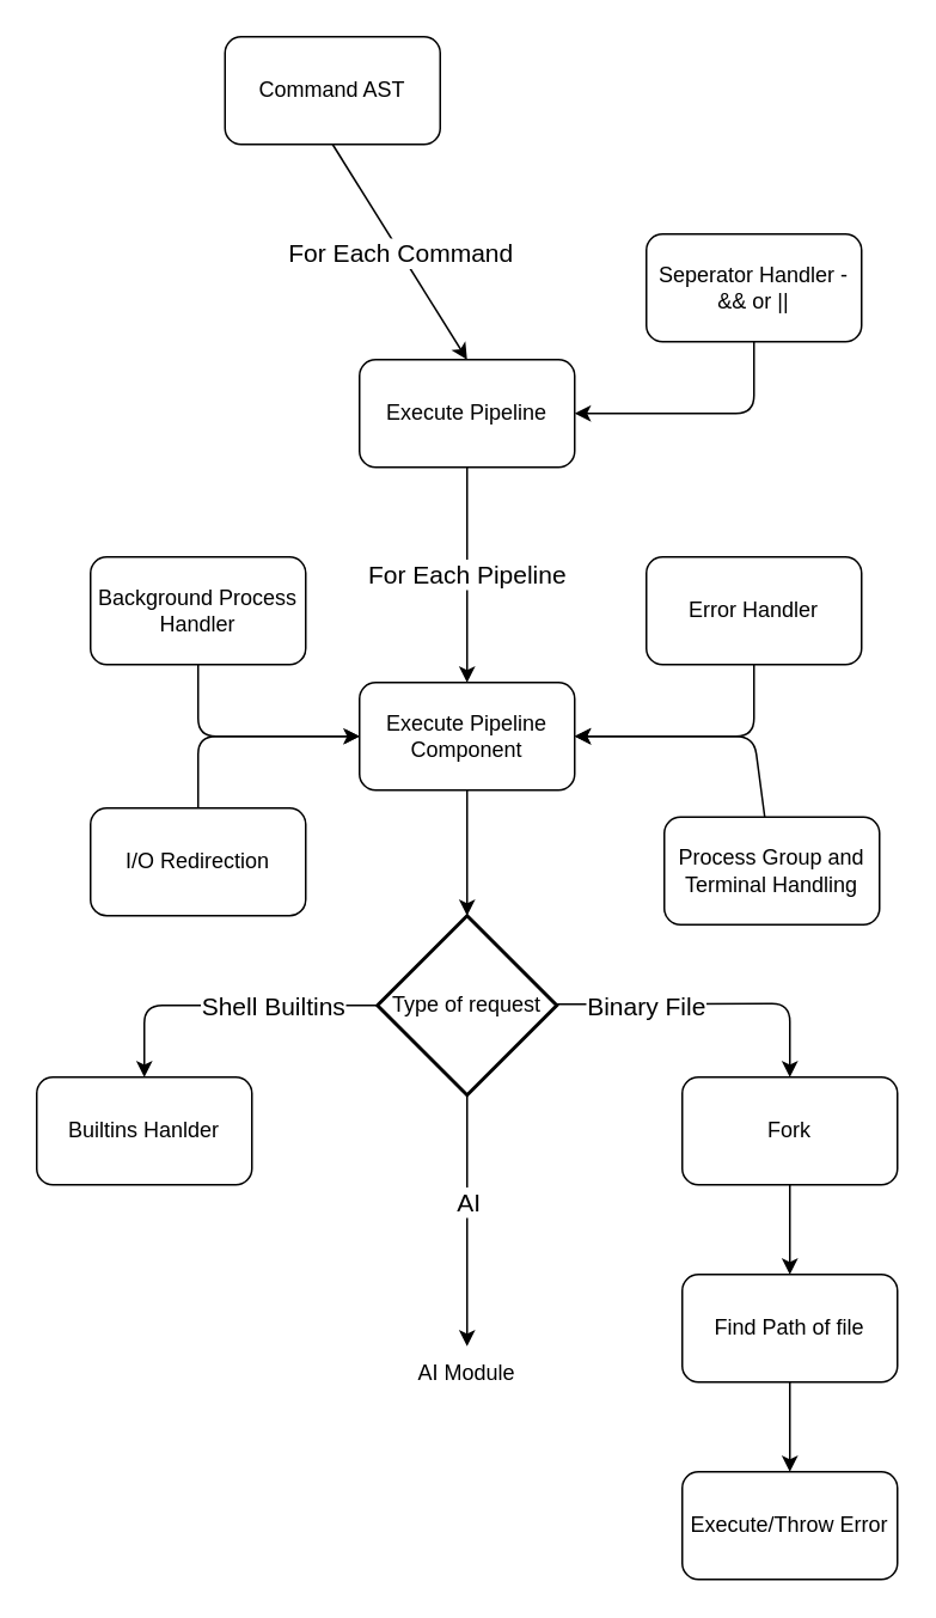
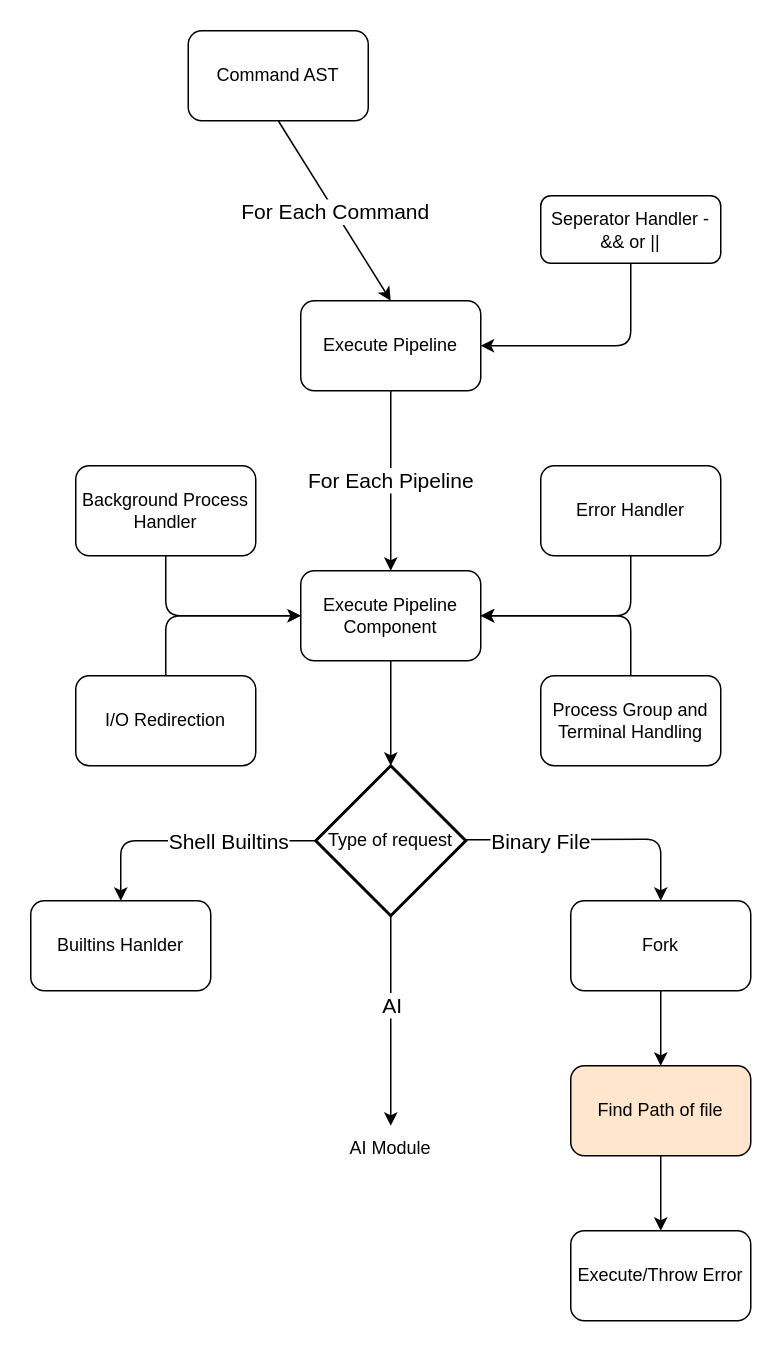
  <mxCell id="0" />
  <mxCell id="1" parent="0" />
  <mxCell id="2" value="Command AST" style="rounded=1;whiteSpace=wrap;html=1;" vertex="1" parent="1"><mxGeometry x="125" y="20" width="120" height="60" as="geometry" /></mxCell>
  <mxCell id="3" value="" style="endArrow=classic;html=1;exitX=0.5;exitY=1;exitDx=0;exitDy=0;" edge="1" parent="1" source="2"><mxGeometry relative="1" as="geometry"><mxPoint x="130" y="250" as="sourcePoint" /><mxPoint x="260" y="200" as="targetPoint" /></mxGeometry></mxCell>
  <mxCell id="4" value="&lt;font style=&quot;font-size: 14px;&quot;&gt;For Each Command&lt;/font&gt;" style="edgeLabel;resizable=0;html=1;;align=center;verticalAlign=middle;" connectable="0" vertex="1" parent="3"><mxGeometry relative="1" as="geometry" /></mxCell>
  <mxCell id="5" value="Execute Pipeline" style="rounded=1;whiteSpace=wrap;html=1;" vertex="1" parent="1"><mxGeometry x="200" y="200" width="120" height="60" as="geometry" /></mxCell>
  <mxCell id="6" style="edgeStyle=none;html=1;entryX=1;entryY=0.5;entryDx=0;entryDy=0;" edge="1" parent="1" source="7" target="5"><mxGeometry relative="1" as="geometry"><Array as="points"><mxPoint x="420" y="230" /></Array></mxGeometry></mxCell>
- <mxCell id="7" value="Seperator Handler - &amp;amp;&amp;amp; or ||" style="rounded=1;whiteSpace=wrap;html=1;" vertex="1" parent="1"><mxGeometry x="360" y="130" width="120" height="60" as="geometry" /></mxCell>
+ <mxCell id="7" value="Seperator Handler - &amp;amp;&amp;amp; or ||" style="rounded=1;whiteSpace=wrap;html=1;" vertex="1" parent="1"><mxGeometry x="360" y="130" width="120" height="45" as="geometry" /></mxCell>
  <mxCell id="8" style="edgeStyle=none;html=1;" edge="1" parent="1" source="9" target="19"><mxGeometry relative="1" as="geometry"><mxPoint x="260" y="630" as="targetPoint" /></mxGeometry></mxCell>
  <mxCell id="9" value="Execute Pipeline Component" style="rounded=1;whiteSpace=wrap;html=1;" vertex="1" parent="1"><mxGeometry x="200" y="380" width="120" height="60" as="geometry" /></mxCell>
  <mxCell id="10" value="&lt;font style=&quot;font-size: 14px;&quot;&gt;For Each Pipeline&lt;/font&gt;" style="endArrow=classic;html=1;exitX=0.5;exitY=1;exitDx=0;exitDy=0;entryX=0.5;entryY=0;entryDx=0;entryDy=0;" edge="1" parent="1" source="5" target="9"><mxGeometry relative="1" as="geometry"><mxPoint x="170" y="230" as="sourcePoint" /><mxPoint x="350" y="310" as="targetPoint" /></mxGeometry></mxCell>
  <mxCell id="11" style="edgeStyle=none;html=1;entryX=1;entryY=0.5;entryDx=0;entryDy=0;" edge="1" parent="1" source="12" target="9"><mxGeometry relative="1" as="geometry"><Array as="points"><mxPoint x="420" y="410" /></Array></mxGeometry></mxCell>
  <mxCell id="12" value="Error Handler" style="rounded=1;whiteSpace=wrap;html=1;" vertex="1" parent="1"><mxGeometry x="360" y="310" width="120" height="60" as="geometry" /></mxCell>
  <mxCell id="13" style="edgeStyle=none;html=1;entryX=0;entryY=0.5;entryDx=0;entryDy=0;endArrow=open;" edge="1" parent="1" source="14" target="9"><mxGeometry relative="1" as="geometry"><Array as="points"><mxPoint x="110" y="410" /></Array></mxGeometry></mxCell>
  <mxCell id="14" value="Background Process Handler" style="rounded=1;whiteSpace=wrap;html=1;" vertex="1" parent="1"><mxGeometry x="50" y="310" width="120" height="60" as="geometry" /></mxCell>
  <mxCell id="15" style="edgeStyle=none;html=1;entryX=0;entryY=0.5;entryDx=0;entryDy=0;" edge="1" parent="1" source="16" target="9"><mxGeometry relative="1" as="geometry"><Array as="points"><mxPoint x="110" y="410" /></Array></mxGeometry></mxCell>
  <mxCell id="16" value="I/O Redirection" style="rounded=1;whiteSpace=wrap;html=1;" vertex="1" parent="1"><mxGeometry x="50" y="450" width="120" height="60" as="geometry" /></mxCell>
  <mxCell id="17" style="edgeStyle=none;html=1;entryX=1;entryY=0.5;entryDx=0;entryDy=0;" edge="1" parent="1" source="18" target="9"><mxGeometry relative="1" as="geometry"><Array as="points"><mxPoint x="420" y="410" /></Array></mxGeometry></mxCell>
- <mxCell id="18" value="Process Group and Terminal Handling" style="rounded=1;whiteSpace=wrap;html=1;" vertex="1" parent="1"><mxGeometry x="370" y="455" width="120" height="60" as="geometry" /></mxCell>
+ <mxCell id="18" value="Process Group and Terminal Handling" style="rounded=1;whiteSpace=wrap;html=1;" vertex="1" parent="1"><mxGeometry x="360" y="450" width="120" height="60" as="geometry" /></mxCell>
  <mxCell id="19" value="Type of request" style="strokeWidth=2;html=1;shape=mxgraph.flowchart.decision;whiteSpace=wrap;" vertex="1" parent="1"><mxGeometry x="210" y="510" width="100" height="100" as="geometry" /></mxCell>
  <mxCell id="20" value="" style="endArrow=classic;html=1;entryX=0.5;entryY=0;entryDx=0;entryDy=0;" edge="1" parent="1" target="23"><mxGeometry relative="1" as="geometry"><mxPoint x="310" y="559.41" as="sourcePoint" /><mxPoint x="440" y="700" as="targetPoint" /><Array as="points"><mxPoint x="440" y="559" /></Array></mxGeometry></mxCell>
  <mxCell id="21" value="&lt;font style=&quot;font-size: 14px;&quot;&gt;Binary File&lt;/font&gt;" style="edgeLabel;resizable=0;html=1;;align=center;verticalAlign=middle;" connectable="0" vertex="1" parent="20"><mxGeometry relative="1" as="geometry"><mxPoint x="-36" y="1" as="offset" /></mxGeometry></mxCell>
  <mxCell id="22" style="edgeStyle=none;html=1;entryX=0.5;entryY=0;entryDx=0;entryDy=0;" edge="1" parent="1" source="23" target="25"><mxGeometry relative="1" as="geometry" /></mxCell>
  <mxCell id="23" value="Fork" style="rounded=1;whiteSpace=wrap;html=1;" vertex="1" parent="1"><mxGeometry x="380" y="600" width="120" height="60" as="geometry" /></mxCell>
  <mxCell id="24" style="edgeStyle=none;html=1;" edge="1" parent="1" source="25" target="26"><mxGeometry relative="1" as="geometry"><mxPoint x="440" y="820" as="targetPoint" /></mxGeometry></mxCell>
- <mxCell id="25" value="Find Path of file" style="rounded=1;whiteSpace=wrap;html=1;" vertex="1" parent="1"><mxGeometry x="380" y="710" width="120" height="60" as="geometry" /></mxCell>
+ <mxCell id="25" value="Find Path of file" style="rounded=1;whiteSpace=wrap;html=1;fillColor=#ffe6cc;" vertex="1" parent="1"><mxGeometry x="380" y="710" width="120" height="60" as="geometry" /></mxCell>
  <mxCell id="26" value="Execute/Throw Error" style="rounded=1;whiteSpace=wrap;html=1;" vertex="1" parent="1"><mxGeometry x="380" y="820" width="120" height="60" as="geometry" /></mxCell>
  <mxCell id="27" value="" style="endArrow=classic;html=1;exitX=0.5;exitY=1;exitDx=0;exitDy=0;exitPerimeter=0;" edge="1" parent="1" source="19"><mxGeometry relative="1" as="geometry"><mxPoint x="230" y="630" as="sourcePoint" /><mxPoint x="260" y="750" as="targetPoint" /></mxGeometry></mxCell>
  <mxCell id="28" value="&lt;font style=&quot;font-size: 14px;&quot;&gt;AI&lt;/font&gt;" style="edgeLabel;html=1;align=center;verticalAlign=middle;resizable=0;points=[];" vertex="1" connectable="0" parent="27"><mxGeometry x="0.003" y="-5" relative="1" as="geometry"><mxPoint x="5" y="-11" as="offset" /></mxGeometry></mxCell>
  <mxCell id="29" value="AI Module" style="text;html=1;align=center;verticalAlign=middle;whiteSpace=wrap;rounded=0;" vertex="1" parent="1"><mxGeometry x="230" y="750" width="60" height="30" as="geometry" /></mxCell>
  <mxCell id="30" value="" style="endArrow=classic;html=1;exitX=0;exitY=0.5;exitDx=0;exitDy=0;exitPerimeter=0;" edge="1" parent="1" source="19" target="32"><mxGeometry relative="1" as="geometry"><mxPoint x="100" y="790" as="sourcePoint" /><mxPoint x="100" y="600" as="targetPoint" /><Array as="points"><mxPoint x="80" y="560" /></Array></mxGeometry></mxCell>
  <mxCell id="31" value="&lt;font style=&quot;font-size: 14px;&quot;&gt;Shell Builtins&lt;/font&gt;" style="edgeLabel;resizable=0;html=1;;align=center;verticalAlign=middle;" connectable="0" vertex="1" parent="30"><mxGeometry relative="1" as="geometry"><mxPoint x="26" as="offset" /></mxGeometry></mxCell>
  <mxCell id="32" value="Builtins Hanlder" style="rounded=1;whiteSpace=wrap;html=1;" vertex="1" parent="1"><mxGeometry x="20" y="600" width="120" height="60" as="geometry" /></mxCell>
